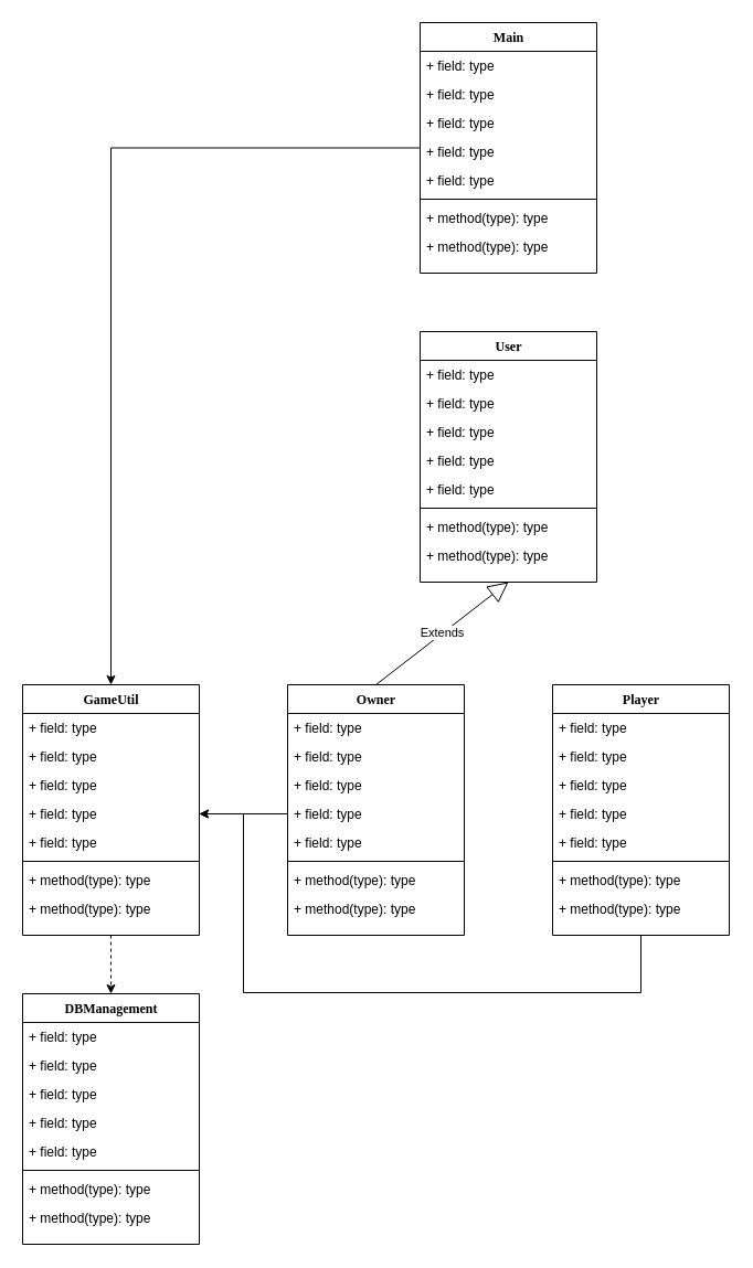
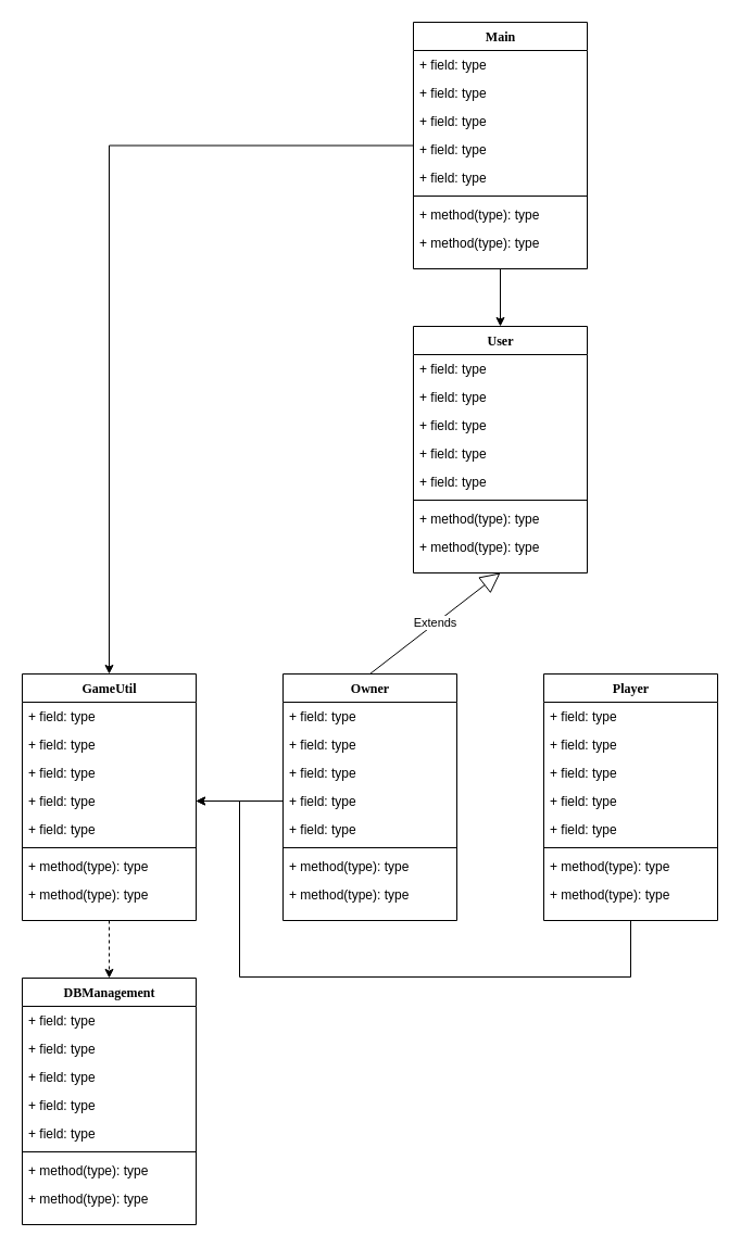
  <mxCell id="0" />
  <mxCell id="1" parent="0" />
+ <mxCell id="2" style="edgeStyle=orthogonalEdgeStyle;rounded=0;orthogonalLoop=1;jettySize=auto;html=1;entryX=0.5;entryY=0;entryDx=0;entryDy=0;" edge="1" parent="1" source="8" target="17"><mxGeometry relative="1" as="geometry" /></mxCell>
  <mxCell id="3" style="edgeStyle=orthogonalEdgeStyle;rounded=0;orthogonalLoop=1;jettySize=auto;html=1;entryX=1;entryY=0.5;entryDx=0;entryDy=0;" edge="1" parent="1" source="26" target="57"><mxGeometry relative="1" as="geometry"><mxPoint x="220" y="750" as="targetPoint" /><Array as="points"><mxPoint x="580" y="899" /><mxPoint x="220" y="899" /><mxPoint x="220" y="737" /></Array></mxGeometry></mxCell>
  <mxCell id="4" value="Extends" style="endArrow=block;endSize=16;endFill=0;html=1;exitX=0.5;exitY=0;exitDx=0;exitDy=0;entryX=0.5;entryY=1;entryDx=0;entryDy=0;" edge="1" parent="1" source="35" target="17"><mxGeometry width="160" relative="1" as="geometry"><mxPoint x="340" y="580" as="sourcePoint" /><mxPoint x="500" y="580" as="targetPoint" /></mxGeometry></mxCell>
  <mxCell id="5" style="edgeStyle=orthogonalEdgeStyle;rounded=0;orthogonalLoop=1;jettySize=auto;html=1;entryX=0.5;entryY=0;entryDx=0;entryDy=0;dashed=1;" edge="1" parent="1" source="53" target="44"><mxGeometry relative="1" as="geometry" /></mxCell>
  <mxCell id="6" style="edgeStyle=orthogonalEdgeStyle;rounded=0;orthogonalLoop=1;jettySize=auto;html=1;entryX=1;entryY=0.5;entryDx=0;entryDy=0;" edge="1" parent="1" source="39" target="57"><mxGeometry relative="1" as="geometry" /></mxCell>
  <mxCell id="7" style="edgeStyle=orthogonalEdgeStyle;rounded=0;orthogonalLoop=1;jettySize=auto;html=1;entryX=0.5;entryY=0;entryDx=0;entryDy=0;" edge="1" parent="1" source="8" target="53"><mxGeometry relative="1" as="geometry" /></mxCell>
  <mxCell id="8" value="Main" style="swimlane;html=1;fontStyle=1;align=center;verticalAlign=top;childLayout=stackLayout;horizontal=1;startSize=26;horizontalStack=0;resizeParent=1;resizeLast=0;collapsible=1;marginBottom=0;swimlaneFillColor=#ffffff;rounded=0;shadow=0;comic=0;labelBackgroundColor=none;strokeWidth=1;fillColor=none;fontFamily=Verdana;fontSize=12" parent="1" vertex="1"><mxGeometry x="380" y="20" width="160" height="227" as="geometry" /></mxCell>
  <mxCell id="9" value="+ field: type" style="text;html=1;strokeColor=none;fillColor=none;align=left;verticalAlign=top;spacingLeft=4;spacingRight=4;whiteSpace=wrap;overflow=hidden;rotatable=0;points=[[0,0.5],[1,0.5]];portConstraint=eastwest;" parent="8" vertex="1"><mxGeometry y="26" width="160" height="26" as="geometry" /></mxCell>
  <mxCell id="10" value="+ field: type" style="text;html=1;strokeColor=none;fillColor=none;align=left;verticalAlign=top;spacingLeft=4;spacingRight=4;whiteSpace=wrap;overflow=hidden;rotatable=0;points=[[0,0.5],[1,0.5]];portConstraint=eastwest;" parent="8" vertex="1"><mxGeometry y="52" width="160" height="26" as="geometry" /></mxCell>
  <mxCell id="11" value="+ field: type" style="text;html=1;strokeColor=none;fillColor=none;align=left;verticalAlign=top;spacingLeft=4;spacingRight=4;whiteSpace=wrap;overflow=hidden;rotatable=0;points=[[0,0.5],[1,0.5]];portConstraint=eastwest;" parent="8" vertex="1"><mxGeometry y="78" width="160" height="26" as="geometry" /></mxCell>
  <mxCell id="12" value="+ field: type" style="text;html=1;strokeColor=none;fillColor=none;align=left;verticalAlign=top;spacingLeft=4;spacingRight=4;whiteSpace=wrap;overflow=hidden;rotatable=0;points=[[0,0.5],[1,0.5]];portConstraint=eastwest;" parent="8" vertex="1"><mxGeometry y="104" width="160" height="26" as="geometry" /></mxCell>
  <mxCell id="13" value="+ field: type" style="text;html=1;strokeColor=none;fillColor=none;align=left;verticalAlign=top;spacingLeft=4;spacingRight=4;whiteSpace=wrap;overflow=hidden;rotatable=0;points=[[0,0.5],[1,0.5]];portConstraint=eastwest;" parent="8" vertex="1"><mxGeometry y="130" width="160" height="26" as="geometry" /></mxCell>
  <mxCell id="14" value="" style="line;html=1;strokeWidth=1;fillColor=none;align=left;verticalAlign=middle;spacingTop=-1;spacingLeft=3;spacingRight=3;rotatable=0;labelPosition=right;points=[];portConstraint=eastwest;" parent="8" vertex="1"><mxGeometry y="156" width="160" height="8" as="geometry" /></mxCell>
  <mxCell id="15" value="+ method(type): type" style="text;html=1;strokeColor=none;fillColor=none;align=left;verticalAlign=top;spacingLeft=4;spacingRight=4;whiteSpace=wrap;overflow=hidden;rotatable=0;points=[[0,0.5],[1,0.5]];portConstraint=eastwest;" parent="8" vertex="1"><mxGeometry y="164" width="160" height="26" as="geometry" /></mxCell>
  <mxCell id="16" value="+ method(type): type" style="text;html=1;strokeColor=none;fillColor=none;align=left;verticalAlign=top;spacingLeft=4;spacingRight=4;whiteSpace=wrap;overflow=hidden;rotatable=0;points=[[0,0.5],[1,0.5]];portConstraint=eastwest;" parent="8" vertex="1"><mxGeometry y="190" width="160" height="26" as="geometry" /></mxCell>
  <mxCell id="17" value="User" style="swimlane;html=1;fontStyle=1;align=center;verticalAlign=top;childLayout=stackLayout;horizontal=1;startSize=26;horizontalStack=0;resizeParent=1;resizeLast=0;collapsible=1;marginBottom=0;swimlaneFillColor=#ffffff;rounded=0;shadow=0;comic=0;labelBackgroundColor=none;strokeWidth=1;fillColor=none;fontFamily=Verdana;fontSize=12" vertex="1" parent="1"><mxGeometry x="380" y="300" width="160" height="227" as="geometry" /></mxCell>
  <mxCell id="18" value="+ field: type" style="text;html=1;strokeColor=none;fillColor=none;align=left;verticalAlign=top;spacingLeft=4;spacingRight=4;whiteSpace=wrap;overflow=hidden;rotatable=0;points=[[0,0.5],[1,0.5]];portConstraint=eastwest;" vertex="1" parent="17"><mxGeometry y="26" width="160" height="26" as="geometry" /></mxCell>
  <mxCell id="19" value="+ field: type" style="text;html=1;strokeColor=none;fillColor=none;align=left;verticalAlign=top;spacingLeft=4;spacingRight=4;whiteSpace=wrap;overflow=hidden;rotatable=0;points=[[0,0.5],[1,0.5]];portConstraint=eastwest;" vertex="1" parent="17"><mxGeometry y="52" width="160" height="26" as="geometry" /></mxCell>
  <mxCell id="20" value="+ field: type" style="text;html=1;strokeColor=none;fillColor=none;align=left;verticalAlign=top;spacingLeft=4;spacingRight=4;whiteSpace=wrap;overflow=hidden;rotatable=0;points=[[0,0.5],[1,0.5]];portConstraint=eastwest;" vertex="1" parent="17"><mxGeometry y="78" width="160" height="26" as="geometry" /></mxCell>
  <mxCell id="21" value="+ field: type" style="text;html=1;strokeColor=none;fillColor=none;align=left;verticalAlign=top;spacingLeft=4;spacingRight=4;whiteSpace=wrap;overflow=hidden;rotatable=0;points=[[0,0.5],[1,0.5]];portConstraint=eastwest;" vertex="1" parent="17"><mxGeometry y="104" width="160" height="26" as="geometry" /></mxCell>
  <mxCell id="22" value="+ field: type" style="text;html=1;strokeColor=none;fillColor=none;align=left;verticalAlign=top;spacingLeft=4;spacingRight=4;whiteSpace=wrap;overflow=hidden;rotatable=0;points=[[0,0.5],[1,0.5]];portConstraint=eastwest;" vertex="1" parent="17"><mxGeometry y="130" width="160" height="26" as="geometry" /></mxCell>
  <mxCell id="23" value="" style="line;html=1;strokeWidth=1;fillColor=none;align=left;verticalAlign=middle;spacingTop=-1;spacingLeft=3;spacingRight=3;rotatable=0;labelPosition=right;points=[];portConstraint=eastwest;" vertex="1" parent="17"><mxGeometry y="156" width="160" height="8" as="geometry" /></mxCell>
  <mxCell id="24" value="+ method(type): type" style="text;html=1;strokeColor=none;fillColor=none;align=left;verticalAlign=top;spacingLeft=4;spacingRight=4;whiteSpace=wrap;overflow=hidden;rotatable=0;points=[[0,0.5],[1,0.5]];portConstraint=eastwest;" vertex="1" parent="17"><mxGeometry y="164" width="160" height="26" as="geometry" /></mxCell>
  <mxCell id="25" value="+ method(type): type" style="text;html=1;strokeColor=none;fillColor=none;align=left;verticalAlign=top;spacingLeft=4;spacingRight=4;whiteSpace=wrap;overflow=hidden;rotatable=0;points=[[0,0.5],[1,0.5]];portConstraint=eastwest;" vertex="1" parent="17"><mxGeometry y="190" width="160" height="26" as="geometry" /></mxCell>
  <mxCell id="26" value="Player" style="swimlane;html=1;fontStyle=1;align=center;verticalAlign=top;childLayout=stackLayout;horizontal=1;startSize=26;horizontalStack=0;resizeParent=1;resizeLast=0;collapsible=1;marginBottom=0;swimlaneFillColor=#ffffff;rounded=0;shadow=0;comic=0;labelBackgroundColor=none;strokeWidth=1;fillColor=none;fontFamily=Verdana;fontSize=12" vertex="1" parent="1"><mxGeometry x="500" y="620" width="160" height="227" as="geometry" /></mxCell>
  <mxCell id="27" value="+ field: type" style="text;html=1;strokeColor=none;fillColor=none;align=left;verticalAlign=top;spacingLeft=4;spacingRight=4;whiteSpace=wrap;overflow=hidden;rotatable=0;points=[[0,0.5],[1,0.5]];portConstraint=eastwest;" vertex="1" parent="26"><mxGeometry y="26" width="160" height="26" as="geometry" /></mxCell>
  <mxCell id="28" value="+ field: type" style="text;html=1;strokeColor=none;fillColor=none;align=left;verticalAlign=top;spacingLeft=4;spacingRight=4;whiteSpace=wrap;overflow=hidden;rotatable=0;points=[[0,0.5],[1,0.5]];portConstraint=eastwest;" vertex="1" parent="26"><mxGeometry y="52" width="160" height="26" as="geometry" /></mxCell>
  <mxCell id="29" value="+ field: type" style="text;html=1;strokeColor=none;fillColor=none;align=left;verticalAlign=top;spacingLeft=4;spacingRight=4;whiteSpace=wrap;overflow=hidden;rotatable=0;points=[[0,0.5],[1,0.5]];portConstraint=eastwest;" vertex="1" parent="26"><mxGeometry y="78" width="160" height="26" as="geometry" /></mxCell>
  <mxCell id="30" value="+ field: type" style="text;html=1;strokeColor=none;fillColor=none;align=left;verticalAlign=top;spacingLeft=4;spacingRight=4;whiteSpace=wrap;overflow=hidden;rotatable=0;points=[[0,0.5],[1,0.5]];portConstraint=eastwest;" vertex="1" parent="26"><mxGeometry y="104" width="160" height="26" as="geometry" /></mxCell>
  <mxCell id="31" value="+ field: type" style="text;html=1;strokeColor=none;fillColor=none;align=left;verticalAlign=top;spacingLeft=4;spacingRight=4;whiteSpace=wrap;overflow=hidden;rotatable=0;points=[[0,0.5],[1,0.5]];portConstraint=eastwest;" vertex="1" parent="26"><mxGeometry y="130" width="160" height="26" as="geometry" /></mxCell>
  <mxCell id="32" value="" style="line;html=1;strokeWidth=1;fillColor=none;align=left;verticalAlign=middle;spacingTop=-1;spacingLeft=3;spacingRight=3;rotatable=0;labelPosition=right;points=[];portConstraint=eastwest;" vertex="1" parent="26"><mxGeometry y="156" width="160" height="8" as="geometry" /></mxCell>
  <mxCell id="33" value="+ method(type): type" style="text;html=1;strokeColor=none;fillColor=none;align=left;verticalAlign=top;spacingLeft=4;spacingRight=4;whiteSpace=wrap;overflow=hidden;rotatable=0;points=[[0,0.5],[1,0.5]];portConstraint=eastwest;" vertex="1" parent="26"><mxGeometry y="164" width="160" height="26" as="geometry" /></mxCell>
  <mxCell id="34" value="+ method(type): type" style="text;html=1;strokeColor=none;fillColor=none;align=left;verticalAlign=top;spacingLeft=4;spacingRight=4;whiteSpace=wrap;overflow=hidden;rotatable=0;points=[[0,0.5],[1,0.5]];portConstraint=eastwest;" vertex="1" parent="26"><mxGeometry y="190" width="160" height="26" as="geometry" /></mxCell>
  <mxCell id="35" value="Owner" style="swimlane;html=1;fontStyle=1;align=center;verticalAlign=top;childLayout=stackLayout;horizontal=1;startSize=26;horizontalStack=0;resizeParent=1;resizeLast=0;collapsible=1;marginBottom=0;swimlaneFillColor=#ffffff;rounded=0;shadow=0;comic=0;labelBackgroundColor=none;strokeWidth=1;fillColor=none;fontFamily=Verdana;fontSize=12" vertex="1" parent="1"><mxGeometry x="260" y="620" width="160" height="227" as="geometry" /></mxCell>
  <mxCell id="36" value="+ field: type" style="text;html=1;strokeColor=none;fillColor=none;align=left;verticalAlign=top;spacingLeft=4;spacingRight=4;whiteSpace=wrap;overflow=hidden;rotatable=0;points=[[0,0.5],[1,0.5]];portConstraint=eastwest;" vertex="1" parent="35"><mxGeometry y="26" width="160" height="26" as="geometry" /></mxCell>
  <mxCell id="37" value="+ field: type" style="text;html=1;strokeColor=none;fillColor=none;align=left;verticalAlign=top;spacingLeft=4;spacingRight=4;whiteSpace=wrap;overflow=hidden;rotatable=0;points=[[0,0.5],[1,0.5]];portConstraint=eastwest;" vertex="1" parent="35"><mxGeometry y="52" width="160" height="26" as="geometry" /></mxCell>
  <mxCell id="38" value="+ field: type" style="text;html=1;strokeColor=none;fillColor=none;align=left;verticalAlign=top;spacingLeft=4;spacingRight=4;whiteSpace=wrap;overflow=hidden;rotatable=0;points=[[0,0.5],[1,0.5]];portConstraint=eastwest;" vertex="1" parent="35"><mxGeometry y="78" width="160" height="26" as="geometry" /></mxCell>
  <mxCell id="39" value="+ field: type" style="text;html=1;strokeColor=none;fillColor=none;align=left;verticalAlign=top;spacingLeft=4;spacingRight=4;whiteSpace=wrap;overflow=hidden;rotatable=0;points=[[0,0.5],[1,0.5]];portConstraint=eastwest;" vertex="1" parent="35"><mxGeometry y="104" width="160" height="26" as="geometry" /></mxCell>
  <mxCell id="40" value="+ field: type" style="text;html=1;strokeColor=none;fillColor=none;align=left;verticalAlign=top;spacingLeft=4;spacingRight=4;whiteSpace=wrap;overflow=hidden;rotatable=0;points=[[0,0.5],[1,0.5]];portConstraint=eastwest;" vertex="1" parent="35"><mxGeometry y="130" width="160" height="26" as="geometry" /></mxCell>
  <mxCell id="41" value="" style="line;html=1;strokeWidth=1;fillColor=none;align=left;verticalAlign=middle;spacingTop=-1;spacingLeft=3;spacingRight=3;rotatable=0;labelPosition=right;points=[];portConstraint=eastwest;" vertex="1" parent="35"><mxGeometry y="156" width="160" height="8" as="geometry" /></mxCell>
  <mxCell id="42" value="+ method(type): type" style="text;html=1;strokeColor=none;fillColor=none;align=left;verticalAlign=top;spacingLeft=4;spacingRight=4;whiteSpace=wrap;overflow=hidden;rotatable=0;points=[[0,0.5],[1,0.5]];portConstraint=eastwest;" vertex="1" parent="35"><mxGeometry y="164" width="160" height="26" as="geometry" /></mxCell>
  <mxCell id="43" value="+ method(type): type" style="text;html=1;strokeColor=none;fillColor=none;align=left;verticalAlign=top;spacingLeft=4;spacingRight=4;whiteSpace=wrap;overflow=hidden;rotatable=0;points=[[0,0.5],[1,0.5]];portConstraint=eastwest;" vertex="1" parent="35"><mxGeometry y="190" width="160" height="26" as="geometry" /></mxCell>
  <mxCell id="44" value="DBManagement" style="swimlane;html=1;fontStyle=1;align=center;verticalAlign=top;childLayout=stackLayout;horizontal=1;startSize=26;horizontalStack=0;resizeParent=1;resizeLast=0;collapsible=1;marginBottom=0;swimlaneFillColor=#ffffff;rounded=0;shadow=0;comic=0;labelBackgroundColor=none;strokeWidth=1;fillColor=none;fontFamily=Verdana;fontSize=12" vertex="1" parent="1"><mxGeometry x="20" y="900" width="160" height="227" as="geometry" /></mxCell>
  <mxCell id="45" value="+ field: type" style="text;html=1;strokeColor=none;fillColor=none;align=left;verticalAlign=top;spacingLeft=4;spacingRight=4;whiteSpace=wrap;overflow=hidden;rotatable=0;points=[[0,0.5],[1,0.5]];portConstraint=eastwest;" vertex="1" parent="44"><mxGeometry y="26" width="160" height="26" as="geometry" /></mxCell>
  <mxCell id="46" value="+ field: type" style="text;html=1;strokeColor=none;fillColor=none;align=left;verticalAlign=top;spacingLeft=4;spacingRight=4;whiteSpace=wrap;overflow=hidden;rotatable=0;points=[[0,0.5],[1,0.5]];portConstraint=eastwest;" vertex="1" parent="44"><mxGeometry y="52" width="160" height="26" as="geometry" /></mxCell>
  <mxCell id="47" value="+ field: type" style="text;html=1;strokeColor=none;fillColor=none;align=left;verticalAlign=top;spacingLeft=4;spacingRight=4;whiteSpace=wrap;overflow=hidden;rotatable=0;points=[[0,0.5],[1,0.5]];portConstraint=eastwest;" vertex="1" parent="44"><mxGeometry y="78" width="160" height="26" as="geometry" /></mxCell>
  <mxCell id="48" value="+ field: type" style="text;html=1;strokeColor=none;fillColor=none;align=left;verticalAlign=top;spacingLeft=4;spacingRight=4;whiteSpace=wrap;overflow=hidden;rotatable=0;points=[[0,0.5],[1,0.5]];portConstraint=eastwest;" vertex="1" parent="44"><mxGeometry y="104" width="160" height="26" as="geometry" /></mxCell>
  <mxCell id="49" value="+ field: type" style="text;html=1;strokeColor=none;fillColor=none;align=left;verticalAlign=top;spacingLeft=4;spacingRight=4;whiteSpace=wrap;overflow=hidden;rotatable=0;points=[[0,0.5],[1,0.5]];portConstraint=eastwest;" vertex="1" parent="44"><mxGeometry y="130" width="160" height="26" as="geometry" /></mxCell>
  <mxCell id="50" value="" style="line;html=1;strokeWidth=1;fillColor=none;align=left;verticalAlign=middle;spacingTop=-1;spacingLeft=3;spacingRight=3;rotatable=0;labelPosition=right;points=[];portConstraint=eastwest;" vertex="1" parent="44"><mxGeometry y="156" width="160" height="8" as="geometry" /></mxCell>
  <mxCell id="51" value="+ method(type): type" style="text;html=1;strokeColor=none;fillColor=none;align=left;verticalAlign=top;spacingLeft=4;spacingRight=4;whiteSpace=wrap;overflow=hidden;rotatable=0;points=[[0,0.5],[1,0.5]];portConstraint=eastwest;" vertex="1" parent="44"><mxGeometry y="164" width="160" height="26" as="geometry" /></mxCell>
  <mxCell id="52" value="+ method(type): type" style="text;html=1;strokeColor=none;fillColor=none;align=left;verticalAlign=top;spacingLeft=4;spacingRight=4;whiteSpace=wrap;overflow=hidden;rotatable=0;points=[[0,0.5],[1,0.5]];portConstraint=eastwest;" vertex="1" parent="44"><mxGeometry y="190" width="160" height="26" as="geometry" /></mxCell>
  <mxCell id="53" value="GameUtil" style="swimlane;html=1;fontStyle=1;align=center;verticalAlign=top;childLayout=stackLayout;horizontal=1;startSize=26;horizontalStack=0;resizeParent=1;resizeLast=0;collapsible=1;marginBottom=0;swimlaneFillColor=#ffffff;rounded=0;shadow=0;comic=0;labelBackgroundColor=none;strokeWidth=1;fillColor=none;fontFamily=Verdana;fontSize=12" vertex="1" parent="1"><mxGeometry x="20" y="620" width="160" height="227" as="geometry" /></mxCell>
  <mxCell id="54" value="+ field: type" style="text;html=1;strokeColor=none;fillColor=none;align=left;verticalAlign=top;spacingLeft=4;spacingRight=4;whiteSpace=wrap;overflow=hidden;rotatable=0;points=[[0,0.5],[1,0.5]];portConstraint=eastwest;" vertex="1" parent="53"><mxGeometry y="26" width="160" height="26" as="geometry" /></mxCell>
  <mxCell id="55" value="+ field: type" style="text;html=1;strokeColor=none;fillColor=none;align=left;verticalAlign=top;spacingLeft=4;spacingRight=4;whiteSpace=wrap;overflow=hidden;rotatable=0;points=[[0,0.5],[1,0.5]];portConstraint=eastwest;" vertex="1" parent="53"><mxGeometry y="52" width="160" height="26" as="geometry" /></mxCell>
  <mxCell id="56" value="+ field: type" style="text;html=1;strokeColor=none;fillColor=none;align=left;verticalAlign=top;spacingLeft=4;spacingRight=4;whiteSpace=wrap;overflow=hidden;rotatable=0;points=[[0,0.5],[1,0.5]];portConstraint=eastwest;" vertex="1" parent="53"><mxGeometry y="78" width="160" height="26" as="geometry" /></mxCell>
  <mxCell id="57" value="+ field: type" style="text;html=1;strokeColor=none;fillColor=none;align=left;verticalAlign=top;spacingLeft=4;spacingRight=4;whiteSpace=wrap;overflow=hidden;rotatable=0;points=[[0,0.5],[1,0.5]];portConstraint=eastwest;" vertex="1" parent="53"><mxGeometry y="104" width="160" height="26" as="geometry" /></mxCell>
  <mxCell id="58" value="+ field: type" style="text;html=1;strokeColor=none;fillColor=none;align=left;verticalAlign=top;spacingLeft=4;spacingRight=4;whiteSpace=wrap;overflow=hidden;rotatable=0;points=[[0,0.5],[1,0.5]];portConstraint=eastwest;" vertex="1" parent="53"><mxGeometry y="130" width="160" height="26" as="geometry" /></mxCell>
  <mxCell id="59" value="" style="line;html=1;strokeWidth=1;fillColor=none;align=left;verticalAlign=middle;spacingTop=-1;spacingLeft=3;spacingRight=3;rotatable=0;labelPosition=right;points=[];portConstraint=eastwest;" vertex="1" parent="53"><mxGeometry y="156" width="160" height="8" as="geometry" /></mxCell>
  <mxCell id="60" value="+ method(type): type" style="text;html=1;strokeColor=none;fillColor=none;align=left;verticalAlign=top;spacingLeft=4;spacingRight=4;whiteSpace=wrap;overflow=hidden;rotatable=0;points=[[0,0.5],[1,0.5]];portConstraint=eastwest;" vertex="1" parent="53"><mxGeometry y="164" width="160" height="26" as="geometry" /></mxCell>
  <mxCell id="61" value="+ method(type): type" style="text;html=1;strokeColor=none;fillColor=none;align=left;verticalAlign=top;spacingLeft=4;spacingRight=4;whiteSpace=wrap;overflow=hidden;rotatable=0;points=[[0,0.5],[1,0.5]];portConstraint=eastwest;" vertex="1" parent="53"><mxGeometry y="190" width="160" height="26" as="geometry" /></mxCell>
